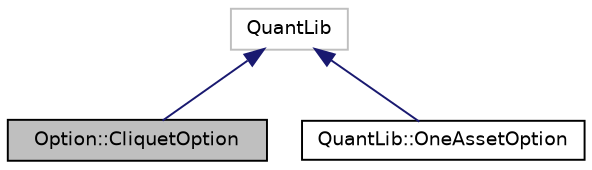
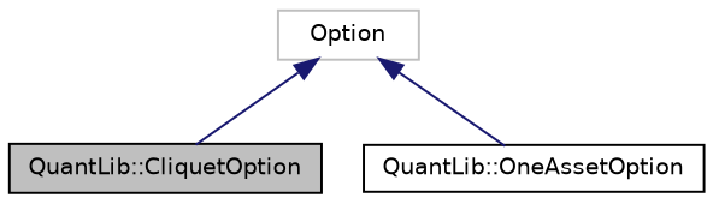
  digraph {
    node [color=black fillcolor=white fontname=Helvetica fontsize=10 shape=record style=filled]
    edge [color=midnightblue dir=back fontname=Helvetica fontsize=10 labelfontname=Helvetica labelfontsize=10 style=solid]
-   n1 [fillcolor=grey75 fontcolor=black height=0.2 label="Option::CliquetOption" width=0.4]
+   n1 [fillcolor=grey75 fontcolor=black height=0.2 label="QuantLib::CliquetOption" width=0.4]
    n2 [height=0.2 label="QuantLib::OneAssetOption" width=0.4]
-   n3 [color=grey75 height=0.2 label=QuantLib width=0.4]
+   n3 [color=grey75 height=0.2 label=Option width=0.4]
    n3 -> n1
    n3 -> n2
  }
